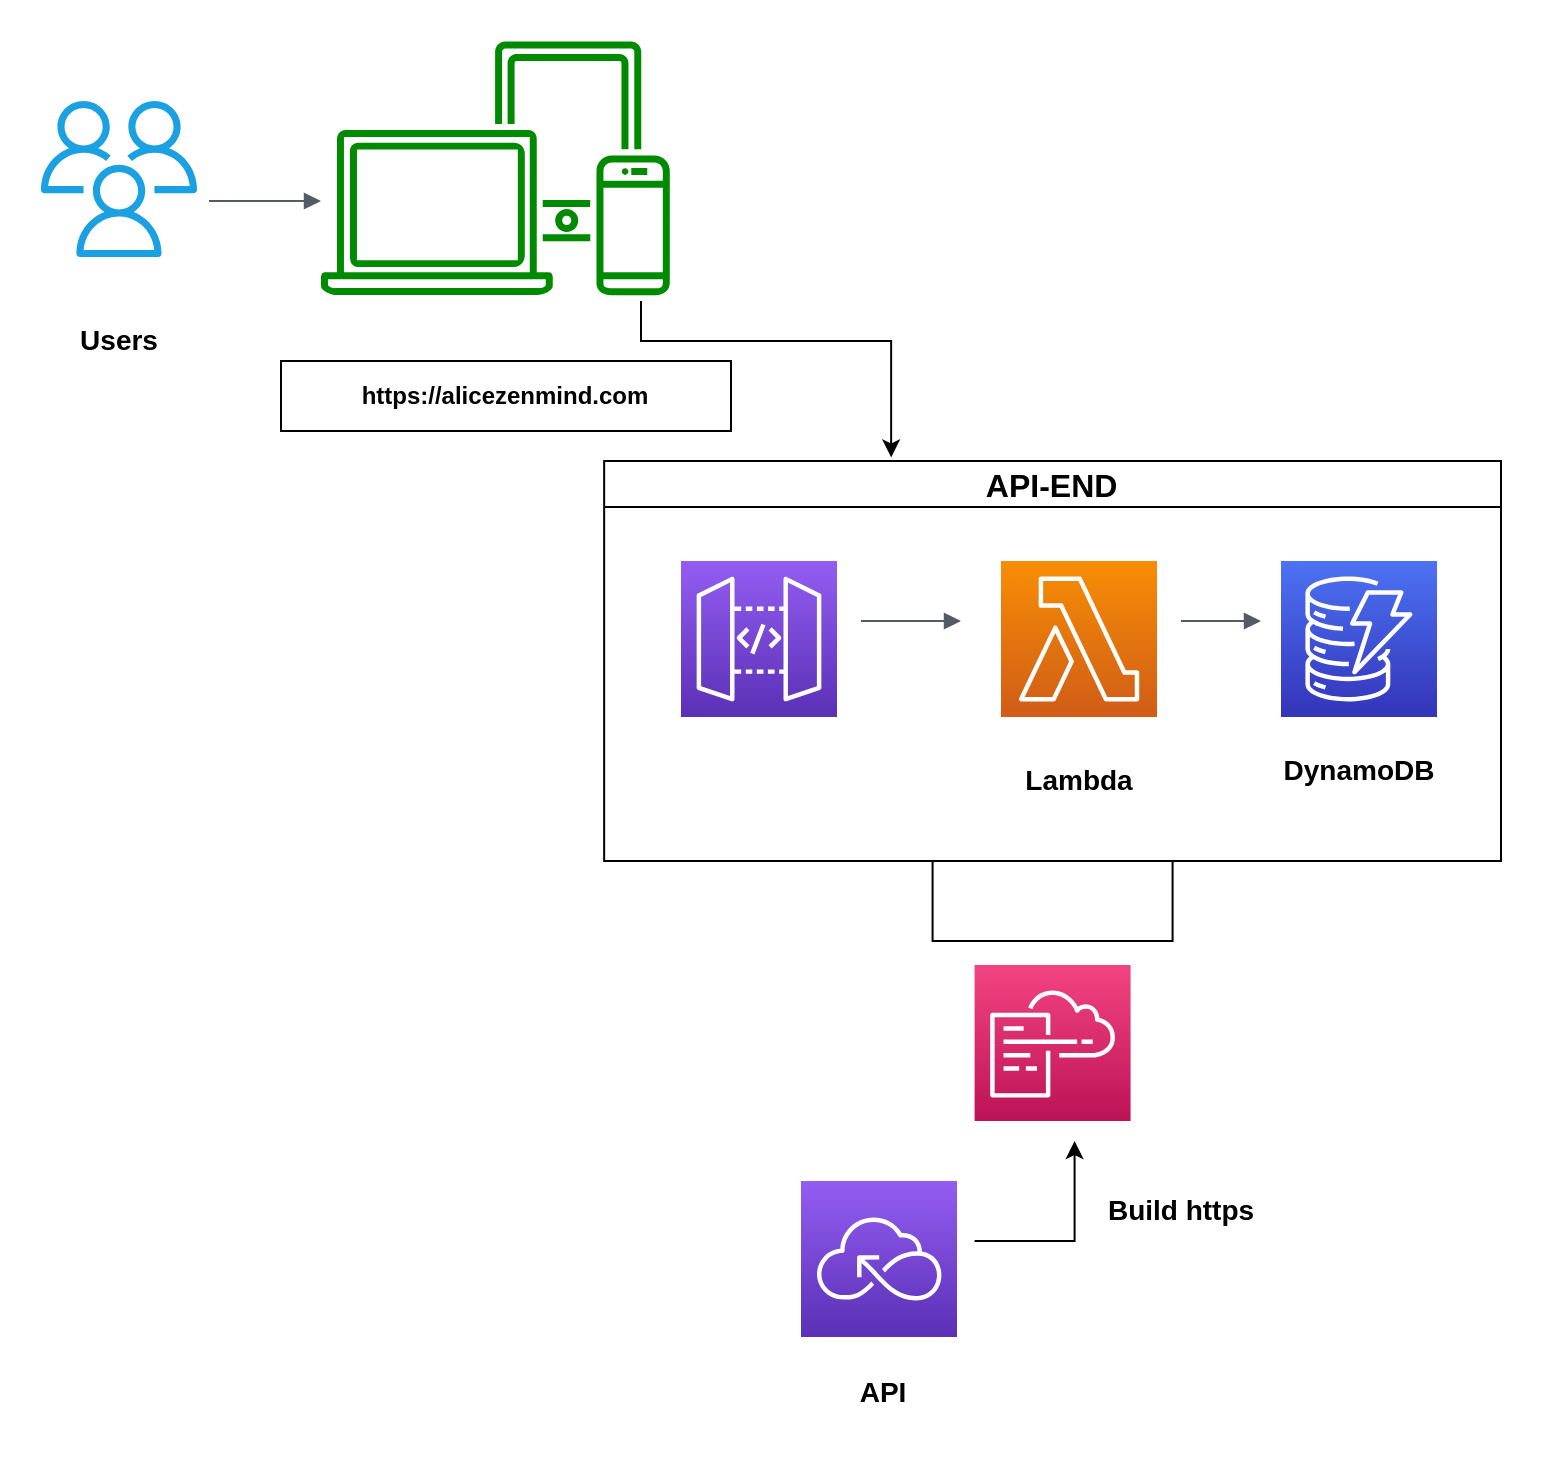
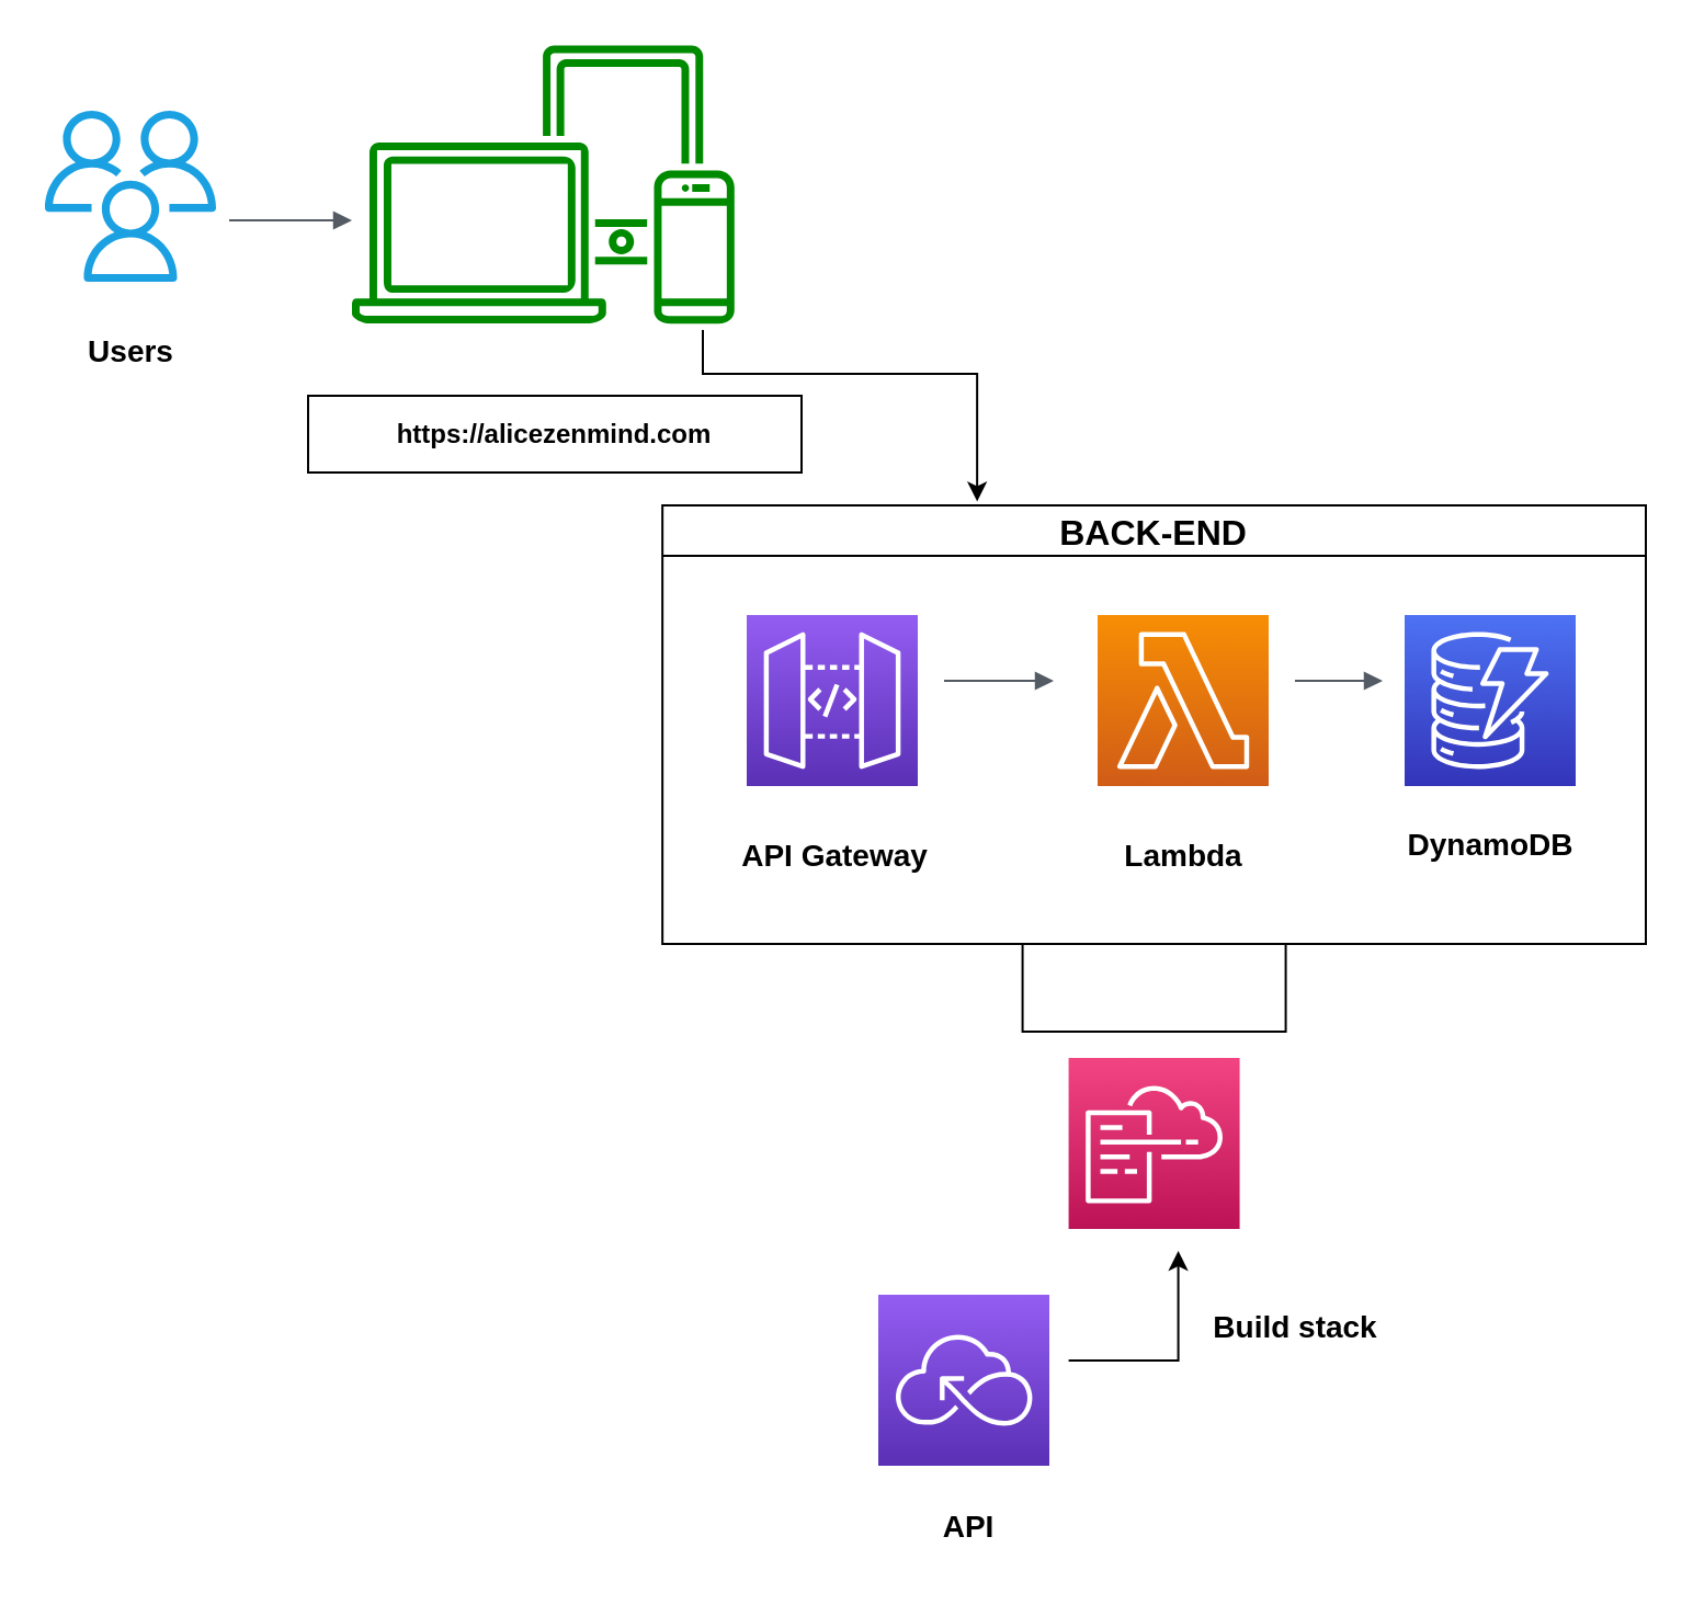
  <mxCell id="0" />
  <mxCell id="1" parent="0" />
- <mxCell id="2" value="&lt;b&gt;&lt;font style=&quot;font-size: 14px;&quot;&gt;Users&lt;/font&gt;&lt;/b&gt;" style="text;html=1;align=center;verticalAlign=middle;resizable=0;points=[];autosize=1;strokeColor=none;fillColor=none;" parent="1" vertex="1"><mxGeometry x="29" y="155" width="60" height="30" as="geometry" /></mxCell>
+ <mxCell id="2" value="&lt;b&gt;&lt;font style=&quot;font-size: 14px;&quot;&gt;Users&lt;/font&gt;&lt;/b&gt;" style="text;html=1;align=center;verticalAlign=middle;resizable=0;points=[];autosize=1;strokeColor=none;fillColor=none;" parent="1" vertex="1"><mxGeometry x="29" y="145" width="60" height="30" as="geometry" /></mxCell>
  <mxCell id="3" value="" style="edgeStyle=orthogonalEdgeStyle;html=1;endArrow=block;elbow=vertical;startArrow=none;endFill=1;strokeColor=#545B64;rounded=0;" parent="1" edge="1"><mxGeometry width="100" relative="1" as="geometry"><mxPoint x="104" y="100" as="sourcePoint" /><mxPoint x="160" y="100" as="targetPoint" /></mxGeometry></mxCell>
  <mxCell id="4" value="" style="sketch=0;outlineConnect=0;fontColor=#ffffff;fillColor=#1ba1e2;strokeColor=#006EAF;dashed=0;verticalLabelPosition=bottom;verticalAlign=top;align=center;html=1;fontSize=12;fontStyle=0;aspect=fixed;pointerEvents=1;shape=mxgraph.aws4.users;" parent="1" vertex="1"><mxGeometry y="50" width="78" height="78" as="geometry" x="20" /></mxCell>
  <mxCell id="5" value="&lt;b&gt;https://alicezenmind.com&lt;/b&gt;" style="whiteSpace=wrap;html=1;" parent="1" vertex="1"><mxGeometry x="140" y="180" width="225" height="35" as="geometry" /></mxCell>
- <mxCell id="6" value="API-END" style="swimlane;fontStyle=1;fontSize=16;" parent="1" vertex="1"><mxGeometry x="301.58" y="230" width="448.42" height="200" as="geometry" /></mxCell>
+ <mxCell id="6" value="BACK-END" style="swimlane;fontStyle=1;fontSize=16;" parent="1" vertex="1"><mxGeometry x="301.58" y="230" width="448.42" height="200" as="geometry" /></mxCell>
  <mxCell id="7" value="" style="sketch=0;points=[[0,0,0],[0.25,0,0],[0.5,0,0],[0.75,0,0],[1,0,0],[0,1,0],[0.25,1,0],[0.5,1,0],[0.75,1,0],[1,1,0],[0,0.25,0],[0,0.5,0],[0,0.75,0],[1,0.25,0],[1,0.5,0],[1,0.75,0]];outlineConnect=0;fontColor=#232F3E;gradientColor=#945DF2;gradientDirection=north;fillColor=#5A30B5;strokeColor=#ffffff;dashed=0;verticalLabelPosition=bottom;verticalAlign=top;align=center;html=1;fontSize=12;fontStyle=0;aspect=fixed;shape=mxgraph.aws4.resourceIcon;resIcon=mxgraph.aws4.api_gateway;" parent="6" vertex="1"><mxGeometry x="38.42" y="50" width="78" height="78" as="geometry" /></mxCell>
  <mxCell id="8" value="" style="sketch=0;points=[[0,0,0],[0.25,0,0],[0.5,0,0],[0.75,0,0],[1,0,0],[0,1,0],[0.25,1,0],[0.5,1,0],[0.75,1,0],[1,1,0],[0,0.25,0],[0,0.5,0],[0,0.75,0],[1,0.25,0],[1,0.5,0],[1,0.75,0]];outlineConnect=0;fontColor=#232F3E;gradientColor=#F78E04;gradientDirection=north;fillColor=#D05C17;strokeColor=#ffffff;dashed=0;verticalLabelPosition=bottom;verticalAlign=top;align=center;html=1;fontSize=12;fontStyle=0;aspect=fixed;shape=mxgraph.aws4.resourceIcon;resIcon=mxgraph.aws4.lambda;" parent="6" vertex="1"><mxGeometry x="198.42" y="50" width="78" height="78" as="geometry" /></mxCell>
  <mxCell id="9" value="Lambda" style="text;html=1;align=center;verticalAlign=middle;resizable=0;points=[];autosize=1;strokeColor=none;fillColor=none;fontStyle=1;fontSize=14;" parent="6" vertex="1"><mxGeometry x="197.42" y="145" width="80" height="30" as="geometry" /></mxCell>
  <mxCell id="10" value="" style="sketch=0;points=[[0,0,0],[0.25,0,0],[0.5,0,0],[0.75,0,0],[1,0,0],[0,1,0],[0.25,1,0],[0.5,1,0],[0.75,1,0],[1,1,0],[0,0.25,0],[0,0.5,0],[0,0.75,0],[1,0.25,0],[1,0.5,0],[1,0.75,0]];outlineConnect=0;fontColor=#232F3E;gradientColor=#4D72F3;gradientDirection=north;fillColor=#3334B9;strokeColor=#ffffff;dashed=0;verticalLabelPosition=bottom;verticalAlign=top;align=center;html=1;fontSize=12;fontStyle=0;aspect=fixed;shape=mxgraph.aws4.resourceIcon;resIcon=mxgraph.aws4.dynamodb;" parent="6" vertex="1"><mxGeometry x="338.42" y="50" width="78" height="78" as="geometry" /></mxCell>
  <mxCell id="11" value="" style="edgeStyle=orthogonalEdgeStyle;html=1;endArrow=block;elbow=vertical;startArrow=none;endFill=1;strokeColor=#545B64;rounded=0;" parent="6" edge="1"><mxGeometry width="100" relative="1" as="geometry"><mxPoint x="128.42" y="80" as="sourcePoint" /><mxPoint x="178.42" y="80" as="targetPoint" /><Array as="points"><mxPoint x="158" y="80" /><mxPoint x="158" y="80" /></Array></mxGeometry></mxCell>
  <mxCell id="12" value="" style="edgeStyle=orthogonalEdgeStyle;html=1;endArrow=block;elbow=vertical;startArrow=none;endFill=1;strokeColor=#545B64;rounded=0;" parent="6" edge="1"><mxGeometry width="100" relative="1" as="geometry"><mxPoint x="288.42" y="80" as="sourcePoint" /><mxPoint x="328.42" y="80" as="targetPoint" /></mxGeometry></mxCell>
  <mxCell id="13" value="&lt;font style=&quot;font-size: 14px;&quot;&gt;DynamoDB&lt;/font&gt;" style="text;html=1;align=center;verticalAlign=middle;resizable=0;points=[];autosize=1;strokeColor=none;fillColor=none;fontStyle=1" parent="6" vertex="1"><mxGeometry x="327.42" y="140" width="100" height="30" as="geometry" /></mxCell>
+ <mxCell id="14" value="API Gateway" style="text;html=1;align=center;verticalAlign=middle;resizable=0;points=[];autosize=1;strokeColor=none;fillColor=none;fontStyle=1;fontSize=14;" parent="1" vertex="1"><mxGeometry x="325" y="375" width="110" height="30" as="geometry" /></mxCell>
  <mxCell id="15" value="devices" style="sketch=0;outlineConnect=0;strokeColor=#005700;fillColor=#008a00;dashed=0;verticalLabelPosition=bottom;verticalAlign=top;align=center;html=1;fontSize=12;fontStyle=0;aspect=fixed;shape=mxgraph.aws4.illustration_devices;pointerEvents=1;fontColor=#ffffff;" parent="1" vertex="1"><mxGeometry x="160" y="20" width="174.39" height="127.3" as="geometry" /></mxCell>
  <mxCell id="16" value="" style="edgeStyle=segmentEdgeStyle;endArrow=classic;html=1;rounded=0;" parent="1" edge="1"><mxGeometry width="50" height="50" relative="1" as="geometry"><mxPoint x="486.79" y="620" as="sourcePoint" /><mxPoint x="536.79" y="570" as="targetPoint" /></mxGeometry></mxCell>
  <mxCell id="17" value="" style="sketch=0;points=[[0,0,0],[0.25,0,0],[0.5,0,0],[0.75,0,0],[1,0,0],[0,1,0],[0.25,1,0],[0.5,1,0],[0.75,1,0],[1,1,0],[0,0.25,0],[0,0.5,0],[0,0.75,0],[1,0.25,0],[1,0.5,0],[1,0.75,0]];outlineConnect=0;fontColor=#232F3E;gradientColor=#945DF2;gradientDirection=north;fillColor=#5A30B5;strokeColor=#ffffff;dashed=0;verticalLabelPosition=bottom;verticalAlign=top;align=center;html=1;fontSize=12;fontStyle=0;aspect=fixed;shape=mxgraph.aws4.resourceIcon;resIcon=mxgraph.aws4.serverless;" parent="1" vertex="1"><mxGeometry x="400" y="590" width="78" height="78" as="geometry" /></mxCell>
  <mxCell id="18" value="&lt;font style=&quot;font-size: 14px;&quot;&gt;API&lt;/font&gt;" style="text;html=1;align=center;verticalAlign=middle;resizable=0;points=[];autosize=1;strokeColor=none;fillColor=none;fontSize=16;fontStyle=1" parent="1" vertex="1"><mxGeometry x="415.79" y="680" width="50" height="30" as="geometry" /></mxCell>
  <mxCell id="19" value="" style="edgeStyle=elbowEdgeStyle;elbow=vertical;endArrow=classic;html=1;rounded=0;fontSize=14;entryX=0.32;entryY=-0.009;entryDx=0;entryDy=0;entryPerimeter=0;" parent="1" target="6" edge="1"><mxGeometry width="50" height="50" relative="1" as="geometry"><mxPoint x="320" y="150" as="sourcePoint" /><mxPoint x="390" y="190" as="targetPoint" /><Array as="points"><mxPoint x="410" y="170" /></Array></mxGeometry></mxCell>
  <mxCell id="20" value="" style="sketch=0;points=[[0,0,0],[0.25,0,0],[0.5,0,0],[0.75,0,0],[1,0,0],[0,1,0],[0.25,1,0],[0.5,1,0],[0.75,1,0],[1,1,0],[0,0.25,0],[0,0.5,0],[0,0.75,0],[1,0.25,0],[1,0.5,0],[1,0.75,0]];points=[[0,0,0],[0.25,0,0],[0.5,0,0],[0.75,0,0],[1,0,0],[0,1,0],[0.25,1,0],[0.5,1,0],[0.75,1,0],[1,1,0],[0,0.25,0],[0,0.5,0],[0,0.75,0],[1,0.25,0],[1,0.5,0],[1,0.75,0]];outlineConnect=0;fontColor=#232F3E;gradientColor=#F34482;gradientDirection=north;fillColor=#BC1356;strokeColor=#ffffff;dashed=0;verticalLabelPosition=bottom;verticalAlign=top;align=center;html=1;fontSize=12;fontStyle=0;aspect=fixed;shape=mxgraph.aws4.resourceIcon;resIcon=mxgraph.aws4.cloudformation;" parent="1" vertex="1"><mxGeometry x="486.79" y="482" width="78" height="78" as="geometry" /></mxCell>
- <mxCell id="21" value="&lt;b&gt;Build https&lt;/b&gt;" style="text;html=1;align=center;verticalAlign=middle;resizable=0;points=[];autosize=1;strokeColor=none;fillColor=none;fontSize=14;" parent="1" vertex="1"><mxGeometry x="540" y="590" width="100" height="30" as="geometry" /></mxCell>
+ <mxCell id="21" value="&lt;b&gt;Build stack&lt;/b&gt;" style="text;html=1;align=center;verticalAlign=middle;resizable=0;points=[];autosize=1;strokeColor=none;fillColor=none;fontSize=14;" parent="1" vertex="1"><mxGeometry x="540" y="590" width="100" height="30" as="geometry" /></mxCell>
  <mxCell id="22" value="" style="shape=partialRectangle;whiteSpace=wrap;html=1;bottom=1;right=1;left=1;top=0;fillColor=none;routingCenterX=-0.5;fontSize=14;" parent="1" vertex="1"><mxGeometry x="465.79" y="430" width="120" height="40" as="geometry" /></mxCell>
